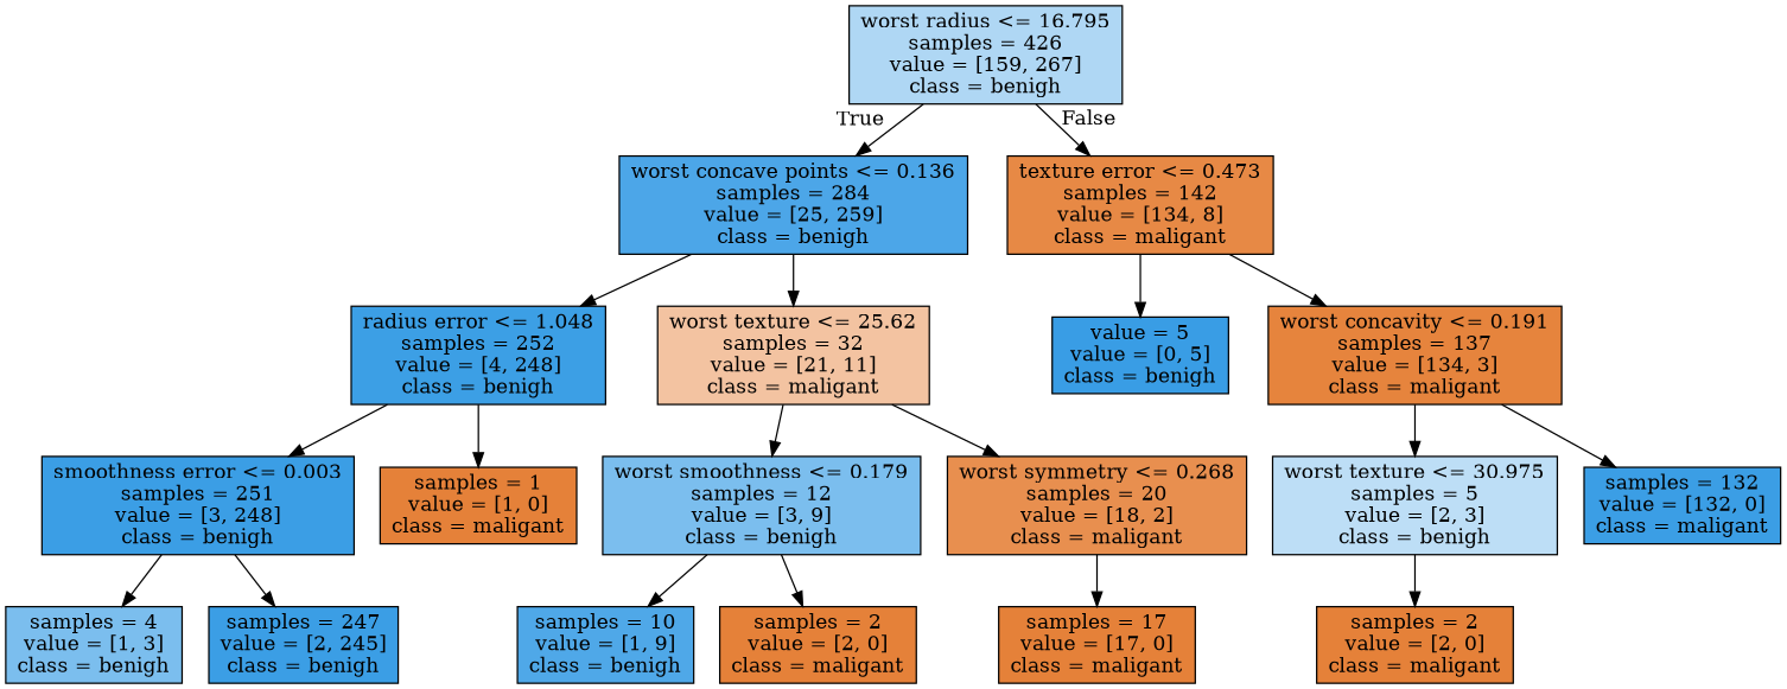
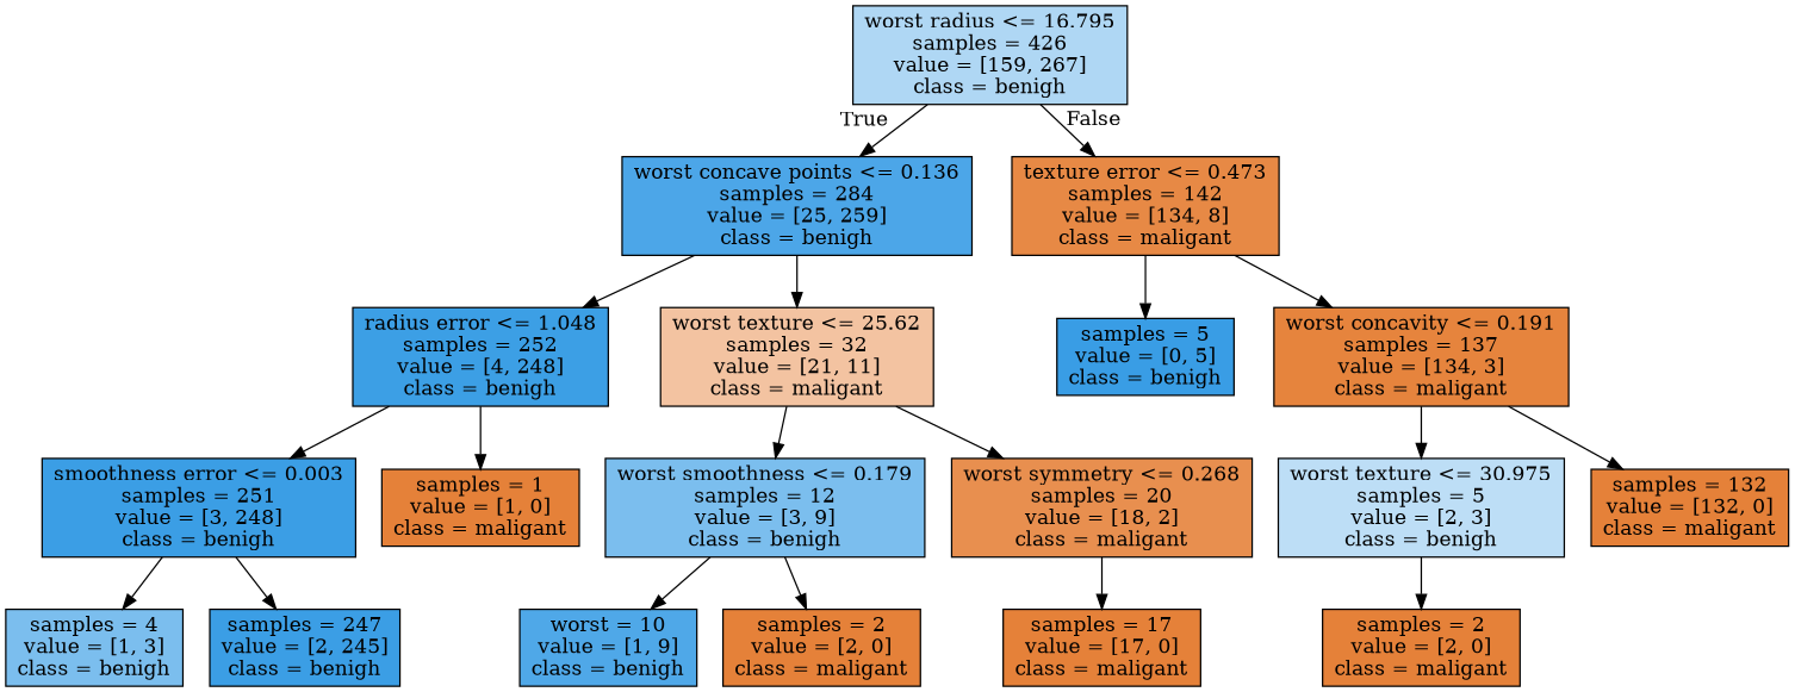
  digraph {
    node [color=black fillcolor="#e58139" shape=box style=filled]
    n1 [fillcolor="#afd7f4" label="worst radius <= 16.795\nsamples = 426\nvalue = [159, 267]\nclass = benigh"]
    n2 [fillcolor="#4ca6e8" label="worst concave points <= 0.136\nsamples = 284\nvalue = [25, 259]\nclass = benigh"]
    n3 [fillcolor="#e78945" label="texture error <= 0.473\nsamples = 142\nvalue = [134, 8]\nclass = maligant"]
    n4 [fillcolor="#3c9fe5" label="radius error <= 1.048\nsamples = 252\nvalue = [4, 248]\nclass = benigh"]
    n5 [fillcolor="#f3c3a1" label="worst texture <= 25.62\nsamples = 32\nvalue = [21, 11]\nclass = maligant"]
-   n6 [fillcolor="#399de5" label="value = 5\nvalue = [0, 5]\nclass = benigh"]
+   n6 [fillcolor="#399de5" label="samples = 5\nvalue = [0, 5]\nclass = benigh"]
    n7 [fillcolor="#e6843d" label="worst concavity <= 0.191\nsamples = 137\nvalue = [134, 3]\nclass = maligant"]
    n8 [fillcolor="#3b9ee5" label="smoothness error <= 0.003\nsamples = 251\nvalue = [3, 248]\nclass = benigh"]
    n9 [label="samples = 1\nvalue = [1, 0]\nclass = maligant"]
    n10 [fillcolor="#7bbeee" label="worst smoothness <= 0.179\nsamples = 12\nvalue = [3, 9]\nclass = benigh"]
    n11 [fillcolor="#e88f4f" label="worst symmetry <= 0.268\nsamples = 20\nvalue = [18, 2]\nclass = maligant"]
    n12 [fillcolor="#7bbeee" label="samples = 4\nvalue = [1, 3]\nclass = benigh"]
    n13 [fillcolor="#3b9ee5" label="samples = 247\nvalue = [2, 245]\nclass = benigh"]
-   n14 [fillcolor="#4fa8e8" label="samples = 10\nvalue = [1, 9]\nclass = benigh"]
+   n14 [fillcolor="#4fa8e8" label="worst = 10\nvalue = [1, 9]\nclass = benigh"]
    n15 [label="samples = 2\nvalue = [2, 0]\nclass = maligant"]
    n16 [label="samples = 17\nvalue = [17, 0]\nclass = maligant"]
    n17 [fillcolor="#bddef6" label="worst texture <= 30.975\nsamples = 5\nvalue = [2, 3]\nclass = benigh"]
-   n18 [fillcolor="#3b9ee5" label="samples = 132\nvalue = [132, 0]\nclass = maligant"]
+   n18 [label="samples = 132\nvalue = [132, 0]\nclass = maligant"]
    n19 [label="samples = 2\nvalue = [2, 0]\nclass = maligant"]
    n1 -> n2 [headlabel=True labelangle=45 labeldistance=2.5]
    n1 -> n3 [headlabel=False labelangle=-45 labeldistance=2.5]
    n2 -> n4
    n2 -> n5
    n3 -> n6
    n3 -> n7
    n4 -> n8
    n4 -> n9
    n5 -> n10
    n5 -> n11
    n7 -> n17
    n7 -> n18
    n8 -> n12
    n8 -> n13
    n10 -> n14
    n10 -> n15
    n11 -> n16
    n17 -> n19
  }
